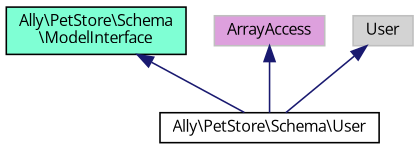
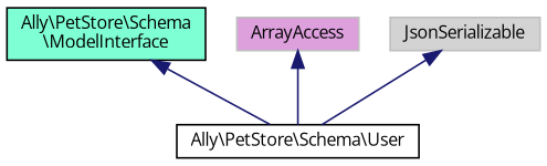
  digraph {
    fontname="Open Sans"
    node [color=black fontname="Open Sans" fontsize=10 shape=record style=filled]
    edge [color=midnightblue dir=back fontname="Open Sans" fontsize=10 labelfontname=Helvetica labelfontsize=10 style=solid]
    n1 [fillcolor=white fontcolor=black height=0.2 label="Ally\\PetStore\\Schema\\User" width=0.4]
    n2 [fillcolor=aquamarine height=0.2 label="Ally\\PetStore\\Schema\l\\ModelInterface" width=0.4]
    n3 [color=grey75 fillcolor=plum height=0.2 label=ArrayAccess width=0.4]
-   n4 [color=grey75 fillcolor=lightgrey height=0.2 label=User width=0.4]
+   n4 [color=grey75 fillcolor=lightgrey height=0.2 label=JsonSerializable width=0.4]
    n2 -> n1
    n3 -> n1
    n4 -> n1
  }
